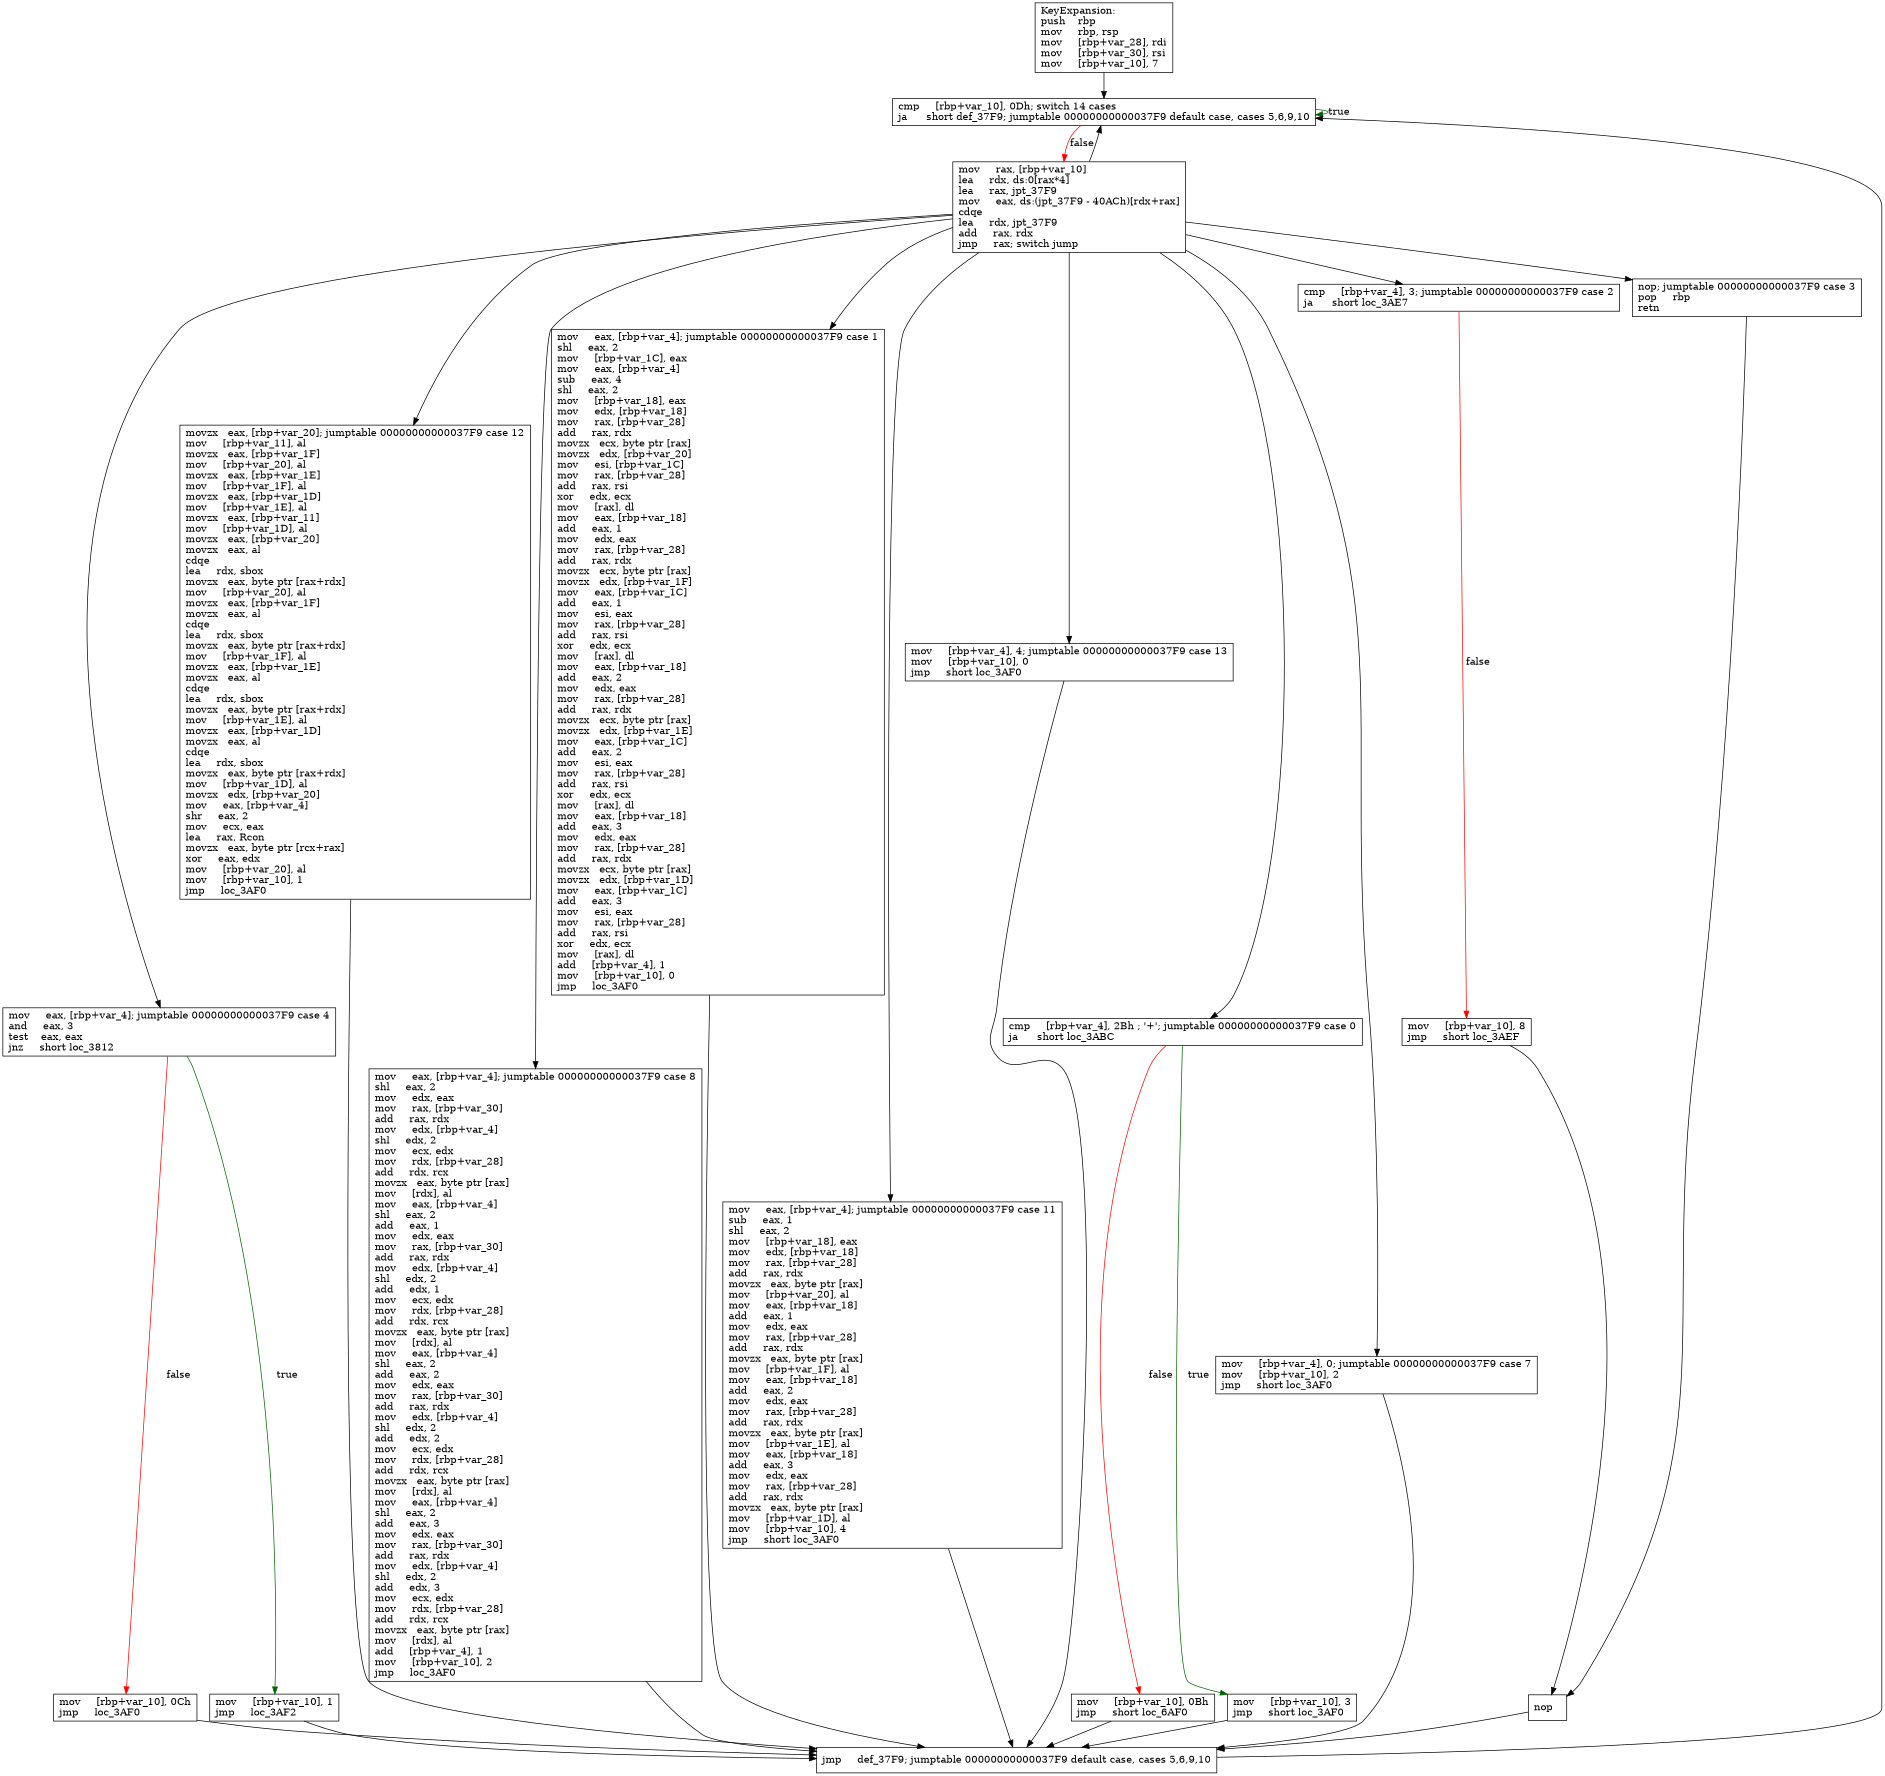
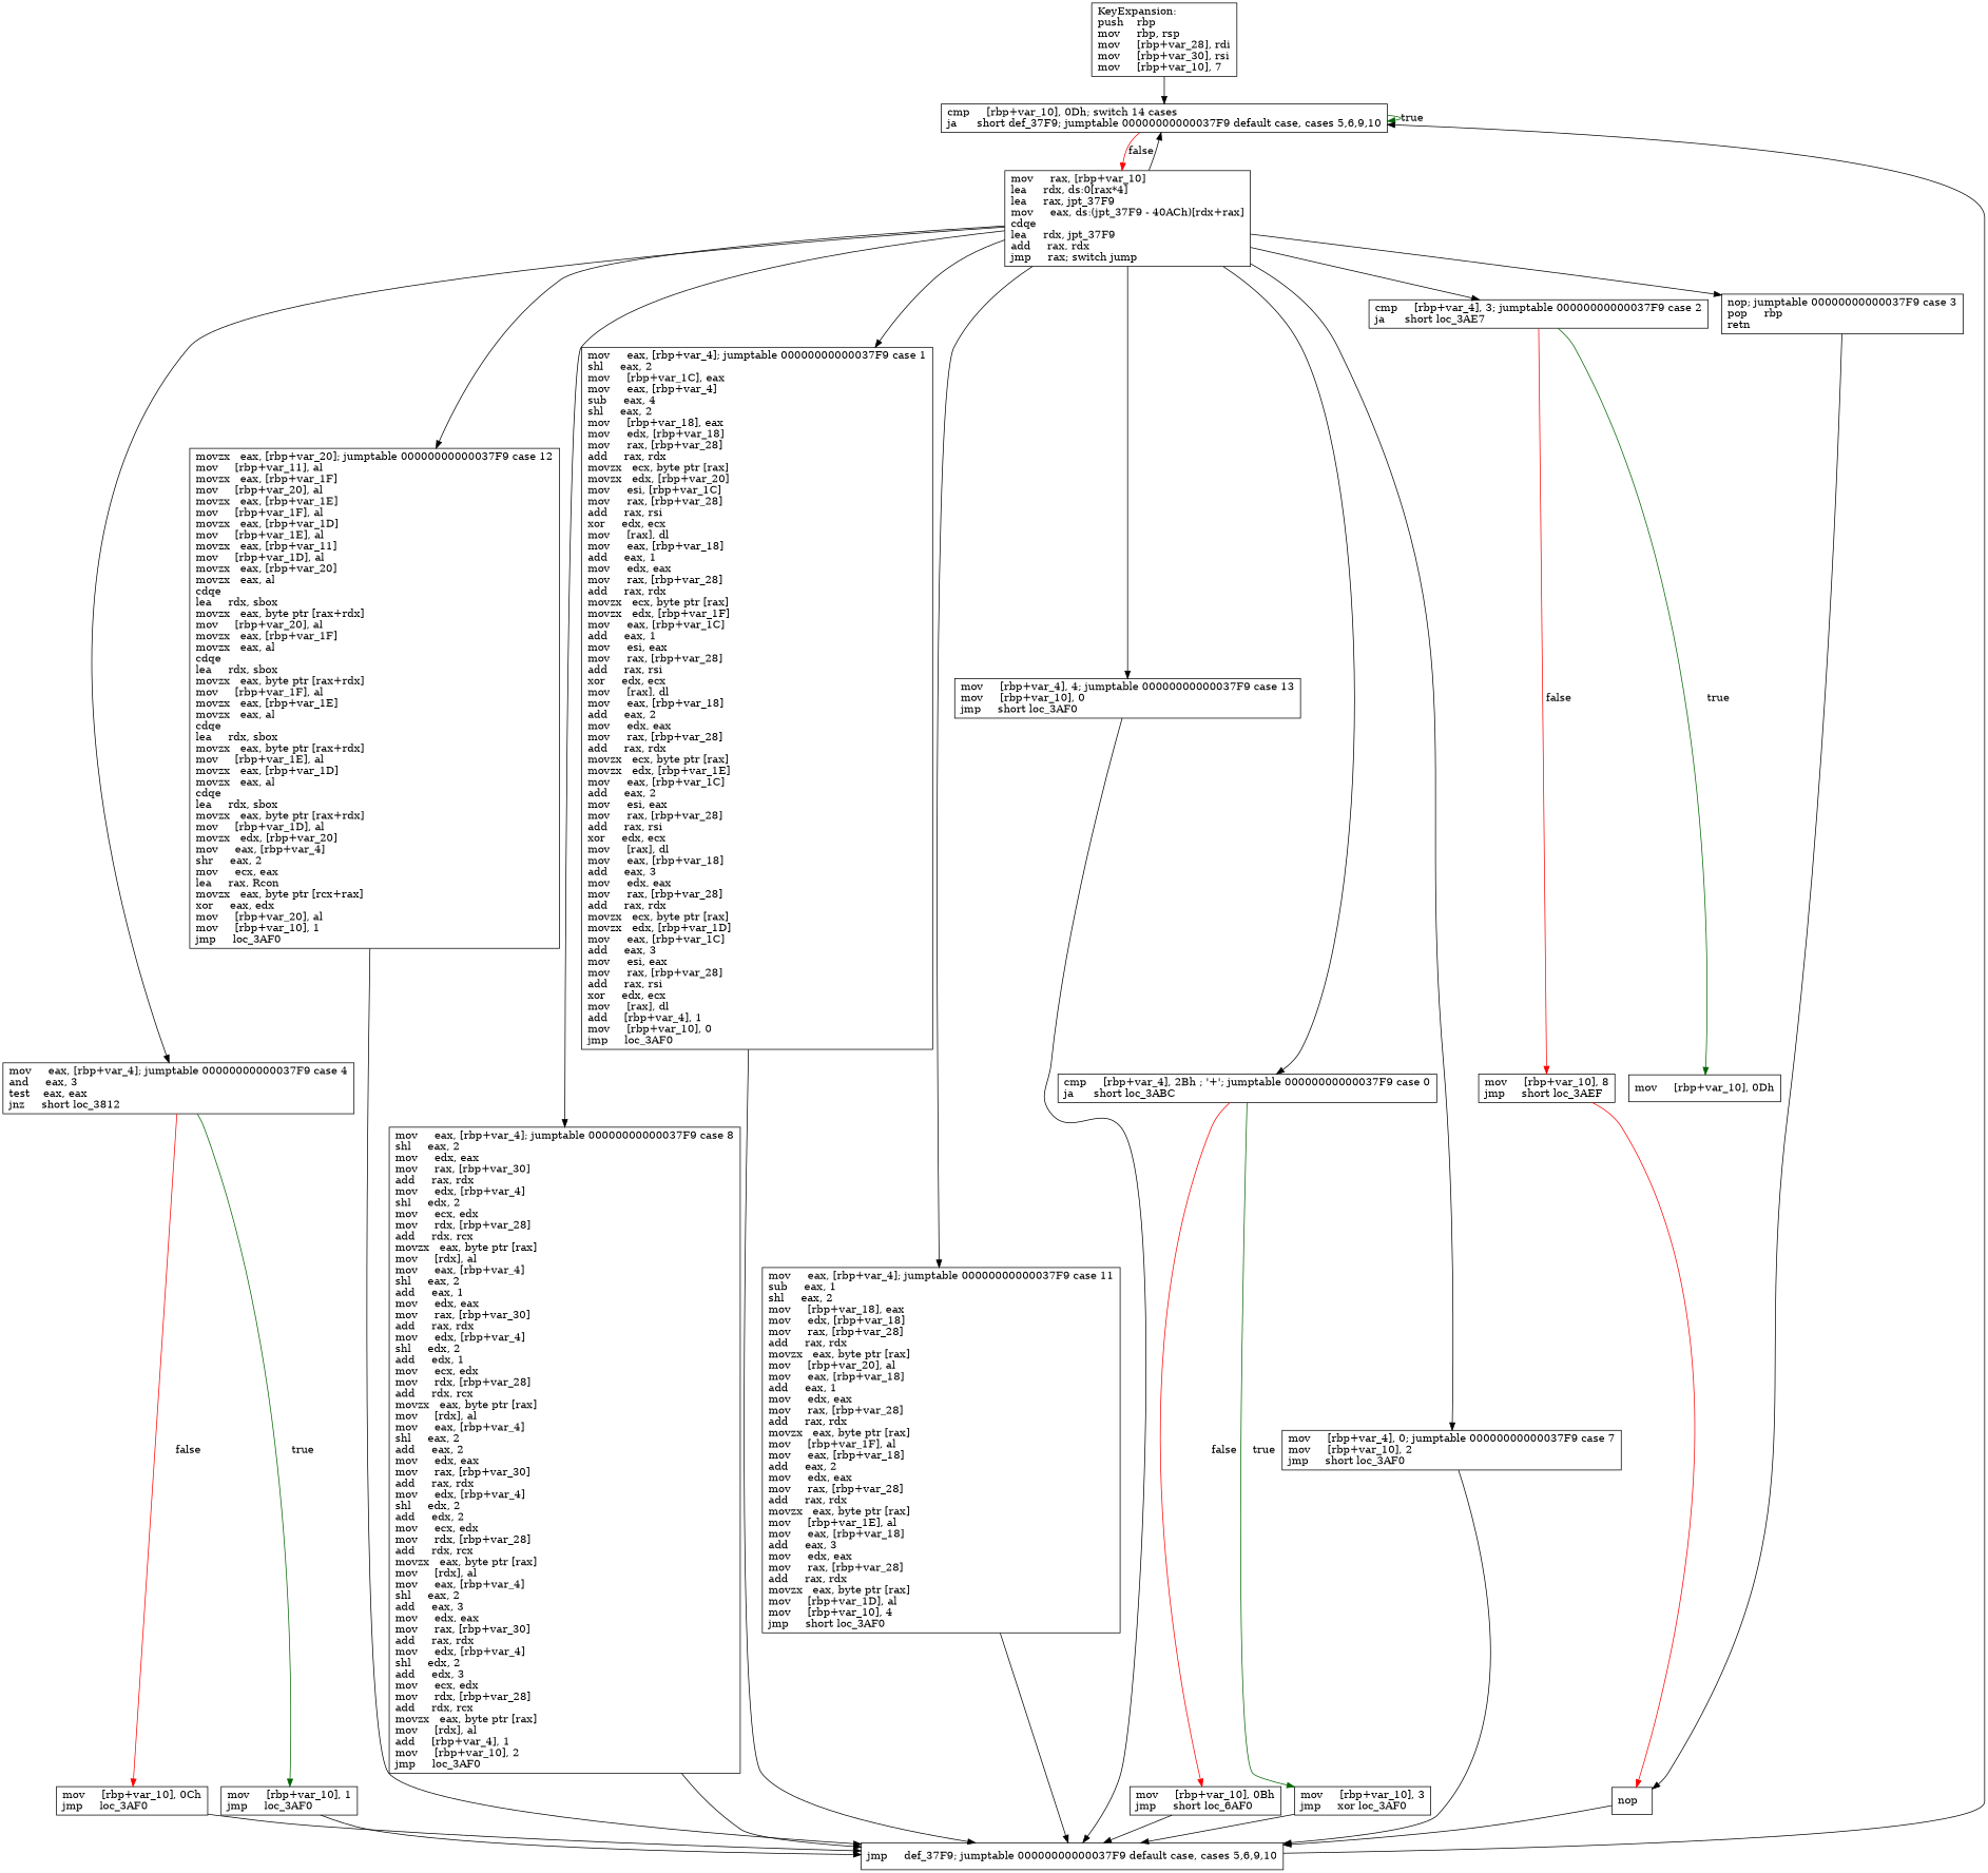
  digraph {
    node [shape=box]
    n1 [label="KeyExpansion:\lpush    rbp\lmov     rbp, rsp\lmov     [rbp+var_28], rdi\lmov     [rbp+var_30], rsi\lmov     [rbp+var_10], 7\l"]
    n2 [label="cmp     [rbp+var_10], 0Dh; switch 14 cases\lja      short def_37F9; jumptable 00000000000037F9 default case, cases 5,6,9,10\l"]
    n3 [label="mov     rax, [rbp+var_10]\llea     rdx, ds:0[rax*4]\llea     rax, jpt_37F9\lmov     eax, ds:(jpt_37F9 - 40ACh)[rdx+rax]\lcdqe\llea     rdx, jpt_37F9\ladd     rax, rdx\ljmp     rax; switch jump\l"]
    n4 [label="mov     eax, [rbp+var_4]; jumptable 00000000000037F9 case 4\land     eax, 3\ltest    eax, eax\ljnz     short loc_3812\l"]
    n5 [label="movzx   eax, [rbp+var_20]; jumptable 00000000000037F9 case 12\lmov     [rbp+var_11], al\lmovzx   eax, [rbp+var_1F]\lmov     [rbp+var_20], al\lmovzx   eax, [rbp+var_1E]\lmov     [rbp+var_1F], al\lmovzx   eax, [rbp+var_1D]\lmov     [rbp+var_1E], al\lmovzx   eax, [rbp+var_11]\lmov     [rbp+var_1D], al\lmovzx   eax, [rbp+var_20]\lmovzx   eax, al\lcdqe\llea     rdx, sbox\lmovzx   eax, byte ptr [rax+rdx]\lmov     [rbp+var_20], al\lmovzx   eax, [rbp+var_1F]\lmovzx   eax, al\lcdqe\llea     rdx, sbox\lmovzx   eax, byte ptr [rax+rdx]\lmov     [rbp+var_1F], al\lmovzx   eax, [rbp+var_1E]\lmovzx   eax, al\lcdqe\llea     rdx, sbox\lmovzx   eax, byte ptr [rax+rdx]\lmov     [rbp+var_1E], al\lmovzx   eax, [rbp+var_1D]\lmovzx   eax, al\lcdqe\llea     rdx, sbox\lmovzx   eax, byte ptr [rax+rdx]\lmov     [rbp+var_1D], al\lmovzx   edx, [rbp+var_20]\lmov     eax, [rbp+var_4]\lshr     eax, 2\lmov     ecx, eax\llea     rax, Rcon\lmovzx   eax, byte ptr [rcx+rax]\lxor     eax, edx\lmov     [rbp+var_20], al\lmov     [rbp+var_10], 1\ljmp     loc_3AF0\l"]
    n6 [label="mov     eax, [rbp+var_4]; jumptable 00000000000037F9 case 8\lshl     eax, 2\lmov     edx, eax\lmov     rax, [rbp+var_30]\ladd     rax, rdx\lmov     edx, [rbp+var_4]\lshl     edx, 2\lmov     ecx, edx\lmov     rdx, [rbp+var_28]\ladd     rdx, rcx\lmovzx   eax, byte ptr [rax]\lmov     [rdx], al\lmov     eax, [rbp+var_4]\lshl     eax, 2\ladd     eax, 1\lmov     edx, eax\lmov     rax, [rbp+var_30]\ladd     rax, rdx\lmov     edx, [rbp+var_4]\lshl     edx, 2\ladd     edx, 1\lmov     ecx, edx\lmov     rdx, [rbp+var_28]\ladd     rdx, rcx\lmovzx   eax, byte ptr [rax]\lmov     [rdx], al\lmov     eax, [rbp+var_4]\lshl     eax, 2\ladd     eax, 2\lmov     edx, eax\lmov     rax, [rbp+var_30]\ladd     rax, rdx\lmov     edx, [rbp+var_4]\lshl     edx, 2\ladd     edx, 2\lmov     ecx, edx\lmov     rdx, [rbp+var_28]\ladd     rdx, rcx\lmovzx   eax, byte ptr [rax]\lmov     [rdx], al\lmov     eax, [rbp+var_4]\lshl     eax, 2\ladd     eax, 3\lmov     edx, eax\lmov     rax, [rbp+var_30]\ladd     rax, rdx\lmov     edx, [rbp+var_4]\lshl     edx, 2\ladd     edx, 3\lmov     ecx, edx\lmov     rdx, [rbp+var_28]\ladd     rdx, rcx\lmovzx   eax, byte ptr [rax]\lmov     [rdx], al\ladd     [rbp+var_4], 1\lmov     [rbp+var_10], 2\ljmp     loc_3AF0\l"]
    n7 [label="mov     eax, [rbp+var_4]; jumptable 00000000000037F9 case 1\lshl     eax, 2\lmov     [rbp+var_1C], eax\lmov     eax, [rbp+var_4]\lsub     eax, 4\lshl     eax, 2\lmov     [rbp+var_18], eax\lmov     edx, [rbp+var_18]\lmov     rax, [rbp+var_28]\ladd     rax, rdx\lmovzx   ecx, byte ptr [rax]\lmovzx   edx, [rbp+var_20]\lmov     esi, [rbp+var_1C]\lmov     rax, [rbp+var_28]\ladd     rax, rsi\lxor     edx, ecx\lmov     [rax], dl\lmov     eax, [rbp+var_18]\ladd     eax, 1\lmov     edx, eax\lmov     rax, [rbp+var_28]\ladd     rax, rdx\lmovzx   ecx, byte ptr [rax]\lmovzx   edx, [rbp+var_1F]\lmov     eax, [rbp+var_1C]\ladd     eax, 1\lmov     esi, eax\lmov     rax, [rbp+var_28]\ladd     rax, rsi\lxor     edx, ecx\lmov     [rax], dl\lmov     eax, [rbp+var_18]\ladd     eax, 2\lmov     edx, eax\lmov     rax, [rbp+var_28]\ladd     rax, rdx\lmovzx   ecx, byte ptr [rax]\lmovzx   edx, [rbp+var_1E]\lmov     eax, [rbp+var_1C]\ladd     eax, 2\lmov     esi, eax\lmov     rax, [rbp+var_28]\ladd     rax, rsi\lxor     edx, ecx\lmov     [rax], dl\lmov     eax, [rbp+var_18]\ladd     eax, 3\lmov     edx, eax\lmov     rax, [rbp+var_28]\ladd     rax, rdx\lmovzx   ecx, byte ptr [rax]\lmovzx   edx, [rbp+var_1D]\lmov     eax, [rbp+var_1C]\ladd     eax, 3\lmov     esi, eax\lmov     rax, [rbp+var_28]\ladd     rax, rsi\lxor     edx, ecx\lmov     [rax], dl\ladd     [rbp+var_4], 1\lmov     [rbp+var_10], 0\ljmp     loc_3AF0\l"]
    n8 [label="mov     eax, [rbp+var_4]; jumptable 00000000000037F9 case 11\lsub     eax, 1\lshl     eax, 2\lmov     [rbp+var_18], eax\lmov     edx, [rbp+var_18]\lmov     rax, [rbp+var_28]\ladd     rax, rdx\lmovzx   eax, byte ptr [rax]\lmov     [rbp+var_20], al\lmov     eax, [rbp+var_18]\ladd     eax, 1\lmov     edx, eax\lmov     rax, [rbp+var_28]\ladd     rax, rdx\lmovzx   eax, byte ptr [rax]\lmov     [rbp+var_1F], al\lmov     eax, [rbp+var_18]\ladd     eax, 2\lmov     edx, eax\lmov     rax, [rbp+var_28]\ladd     rax, rdx\lmovzx   eax, byte ptr [rax]\lmov     [rbp+var_1E], al\lmov     eax, [rbp+var_18]\ladd     eax, 3\lmov     edx, eax\lmov     rax, [rbp+var_28]\ladd     rax, rdx\lmovzx   eax, byte ptr [rax]\lmov     [rbp+var_1D], al\lmov     [rbp+var_10], 4\ljmp     short loc_3AF0\l"]
    n9 [label="mov     [rbp+var_4], 4; jumptable 00000000000037F9 case 13\lmov     [rbp+var_10], 0\ljmp     short loc_3AF0\l"]
    n10 [label="cmp     [rbp+var_4], 2Bh ; '+'; jumptable 00000000000037F9 case 0\lja      short loc_3ABC\l"]
    n11 [label="mov     [rbp+var_4], 0; jumptable 00000000000037F9 case 7\lmov     [rbp+var_10], 2\ljmp     short loc_3AF0\l"]
    n12 [label="cmp     [rbp+var_4], 3; jumptable 00000000000037F9 case 2\lja      short loc_3AE7\l"]
    n13 [label="nop; jumptable 00000000000037F9 case 3\lpop     rbp\lretn\l"]
    n14 [label="mov     [rbp+var_10], 0Ch\ljmp     loc_3AF0\l"]
-   n15 [label="mov     [rbp+var_10], 1\ljmp     loc_3AF2\l"]
+   n15 [label="mov     [rbp+var_10], 1\ljmp     loc_3AF0\l"]
    n16 [label="jmp     def_37F9; jumptable 00000000000037F9 default case, cases 5,6,9,10\l"]
    n17 [label="mov     [rbp+var_10], 0Bh\ljmp     short loc_6AF0\l"]
-   n18 [label="mov     [rbp+var_10], 3\ljmp     short loc_3AF0\l"]
+   n18 [label="mov     [rbp+var_10], 3\ljmp     xor loc_3AF0\l"]
    n19 [label="mov     [rbp+var_10], 8\ljmp     short loc_3AEF\l"]
+   n20 [label="mov     [rbp+var_10], 0Dh\l"]
    n21 [label="nop\l"]
    n1 -> n2
    n2 -> n2 [color=darkgreen label=true]
    n2 -> n3 [color=red label=false]
    n3 -> n2
    n3 -> n4
    n3 -> n5
    n3 -> n6
    n3 -> n7
    n3 -> n8
    n3 -> n9
    n3 -> n10
    n3 -> n11
    n3 -> n12
    n3 -> n13
    n4 -> n14 [color=red label=false]
    n4 -> n15 [color=darkgreen label=true]
    n5 -> n16
    n6 -> n16
    n7 -> n16
    n8 -> n16
    n9 -> n16
    n10 -> n17 [color=red label=false]
    n10 -> n18 [color=darkgreen label=true]
    n11 -> n16
    n12 -> n19 [color=red label=false]
+   n12 -> n20 [color=darkgreen label=true]
    n13 -> n21
    n14 -> n16
    n15 -> n16
    n16 -> n2
    n17 -> n16
    n18 -> n16
-   n19 -> n21
+   n19 -> n21 [color=red]
    n21 -> n16
  }
